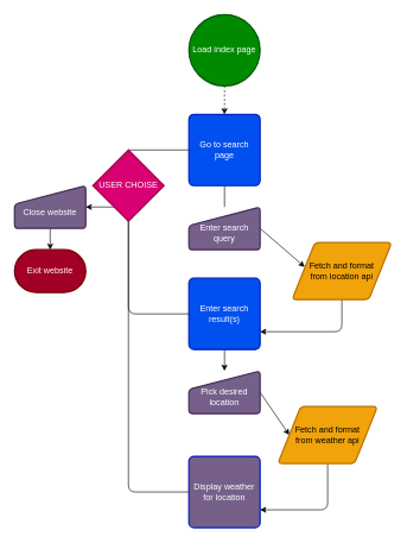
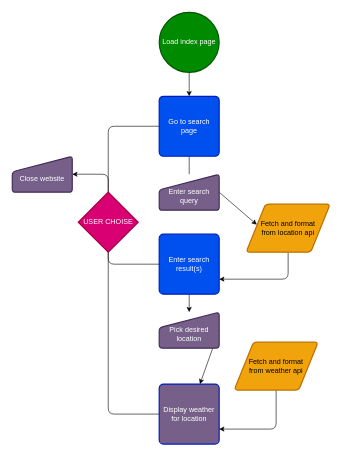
  <mxCell id="0" />
  <mxCell id="1" parent="0" />
- <mxCell id="2" style="edgeStyle=none;html=1;exitX=0.5;exitY=1;exitDx=0;exitDy=0;exitPerimeter=0;entryX=0.5;entryY=0;entryDx=0;entryDy=0;dashed=1;" parent="1" source="3" target="8" edge="1"><mxGeometry relative="1" as="geometry" /></mxCell>
+ <mxCell id="2" style="edgeStyle=none;html=1;exitX=0.5;exitY=1;exitDx=0;exitDy=0;exitPerimeter=0;entryX=0.5;entryY=0;entryDx=0;entryDy=0;" parent="1" source="3" target="8" edge="1"><mxGeometry relative="1" as="geometry" /></mxCell>
  <mxCell id="3" value="Load index page" style="strokeWidth=2;html=1;shape=mxgraph.flowchart.start_2;whiteSpace=wrap;fillColor=#008a00;fontColor=#ffffff;strokeColor=#005700;" parent="1" vertex="1"><mxGeometry x="265" y="20" width="100" height="100" as="geometry" /></mxCell>
  <mxCell id="4" style="edgeStyle=none;html=1;exitX=1;exitY=0.5;exitDx=0;exitDy=0;entryX=0.127;entryY=0.426;entryDx=0;entryDy=0;entryPerimeter=0;" parent="1" source="5" target="19" edge="1"><mxGeometry relative="1" as="geometry" /></mxCell>
  <mxCell id="5" value="&lt;br&gt;Enter search query" style="html=1;strokeWidth=2;shape=manualInput;whiteSpace=wrap;rounded=1;size=26;arcSize=11;fillColor=#76608a;strokeColor=#432D57;fontColor=#ffffff;" parent="1" vertex="1"><mxGeometry x="265" y="290" width="100" height="60" as="geometry" /></mxCell>
  <mxCell id="6" style="edgeStyle=none;html=1;exitX=0.5;exitY=1;exitDx=0;exitDy=0;entryX=0.5;entryY=0;entryDx=0;entryDy=0;endArrow=none;" parent="1" source="8" target="5" edge="1"><mxGeometry relative="1" as="geometry" /></mxCell>
  <mxCell id="7" style="edgeStyle=none;html=1;exitX=0;exitY=0.5;exitDx=0;exitDy=0;entryX=0.5;entryY=0;entryDx=0;entryDy=0;entryPerimeter=0;strokeColor=default;endArrow=none;endFill=0;" edge="1" parent="1" source="8" target="24"><mxGeometry relative="1" as="geometry"><Array as="points"><mxPoint x="180" y="210" /></Array></mxGeometry></mxCell>
  <mxCell id="8" value="Go to search page" style="rounded=1;whiteSpace=wrap;html=1;absoluteArcSize=1;arcSize=14;strokeWidth=2;fillColor=#0050ef;fontColor=#ffffff;strokeColor=#001DBC;" parent="1" vertex="1"><mxGeometry x="265" y="160" width="100" height="100" as="geometry" /></mxCell>
  <mxCell id="9" style="edgeStyle=none;html=1;exitX=0.5;exitY=1;exitDx=0;exitDy=0;entryX=0.5;entryY=0;entryDx=0;entryDy=0;" parent="1" source="10" target="12" edge="1"><mxGeometry relative="1" as="geometry" /></mxCell>
  <mxCell id="10" value="Enter search result(s)" style="rounded=1;whiteSpace=wrap;html=1;absoluteArcSize=1;arcSize=14;strokeWidth=2;fillColor=#0050ef;fontColor=#ffffff;strokeColor=#001DBC;" parent="1" vertex="1"><mxGeometry x="265" y="390" width="100" height="100" as="geometry" /></mxCell>
- <mxCell id="11" style="edgeStyle=none;html=1;exitX=1;exitY=0.5;exitDx=0;exitDy=0;entryX=0;entryY=0.5;entryDx=0;entryDy=0;" parent="1" source="12" target="21" edge="1"><mxGeometry relative="1" as="geometry" /></mxCell>
+ <mxCell id="11" style="edgeStyle=none;html=1;exitX=1;exitY=0.5;exitDx=0;exitDy=0;" parent="1" source="12" target="14" edge="1"><mxGeometry relative="1" as="geometry" /></mxCell>
  <mxCell id="12" value="&lt;br&gt;Pick desired location" style="html=1;strokeWidth=2;shape=manualInput;whiteSpace=wrap;rounded=1;size=26;arcSize=11;fillColor=#76608a;fontColor=#ffffff;strokeColor=#432D57;" parent="1" vertex="1"><mxGeometry x="265" y="520" width="100" height="60" as="geometry" /></mxCell>
  <mxCell id="13" style="edgeStyle=none;html=1;exitX=0;exitY=0.5;exitDx=0;exitDy=0;entryX=0.5;entryY=1;entryDx=0;entryDy=0;entryPerimeter=0;strokeColor=default;endArrow=none;endFill=0;" edge="1" parent="1" source="14" target="24"><mxGeometry relative="1" as="geometry"><Array as="points"><mxPoint x="180" y="690" /></Array></mxGeometry></mxCell>
  <mxCell id="14" value="Display weather for location" style="rounded=1;whiteSpace=wrap;html=1;absoluteArcSize=1;arcSize=14;strokeWidth=2;fillColor=#76608a;fontColor=#ffffff;strokeColor=#001DBC;" parent="1" vertex="1"><mxGeometry x="265" y="640" width="100" height="100" as="geometry" /></mxCell>
- <mxCell id="15" value="Exit website" style="strokeWidth=2;html=1;shape=mxgraph.flowchart.terminator;whiteSpace=wrap;fillColor=#a20025;fontColor=#ffffff;strokeColor=#6F0000;" parent="1" vertex="1"><mxGeometry x="20" y="350" width="100" height="60" as="geometry" /></mxCell>
- <mxCell id="16" style="edgeStyle=none;html=1;exitX=0.5;exitY=1;exitDx=0;exitDy=0;entryX=0.5;entryY=0;entryDx=0;entryDy=0;entryPerimeter=0;" parent="1" source="17" target="15" edge="1"><mxGeometry relative="1" as="geometry" /></mxCell>
  <mxCell id="17" value="&lt;br&gt;Close website" style="html=1;strokeWidth=2;shape=manualInput;whiteSpace=wrap;rounded=1;size=26;arcSize=11;fillColor=#76608a;fontColor=#ffffff;strokeColor=#432D57;" parent="1" vertex="1"><mxGeometry x="20" y="260" width="100" height="60" as="geometry" /></mxCell>
  <mxCell id="18" style="edgeStyle=none;html=1;exitX=0.5;exitY=1;exitDx=0;exitDy=0;entryX=1;entryY=0.75;entryDx=0;entryDy=0;" parent="1" source="19" target="10" edge="1"><mxGeometry relative="1" as="geometry"><Array as="points"><mxPoint x="480" y="465" /></Array></mxGeometry></mxCell>
  <mxCell id="19" value="Fetch and format &lt;br&gt;from location api" style="shape=parallelogram;html=1;strokeWidth=2;perimeter=parallelogramPerimeter;whiteSpace=wrap;rounded=1;arcSize=12;size=0.23;fillColor=#f0a30a;fontColor=#000000;strokeColor=#BD7000;" parent="1" vertex="1"><mxGeometry x="410" y="340" width="140" height="80" as="geometry" /></mxCell>
  <mxCell id="20" style="edgeStyle=none;html=1;exitX=0.5;exitY=1;exitDx=0;exitDy=0;entryX=1;entryY=0.75;entryDx=0;entryDy=0;" parent="1" source="21" target="14" edge="1"><mxGeometry relative="1" as="geometry"><Array as="points"><mxPoint x="460" y="715" /></Array></mxGeometry></mxCell>
  <mxCell id="21" value="Fetch and format &lt;br&gt;from weather api" style="shape=parallelogram;html=1;strokeWidth=2;perimeter=parallelogramPerimeter;whiteSpace=wrap;rounded=1;arcSize=12;size=0.23;fillColor=#f0a30a;fontColor=#000000;strokeColor=#BD7000;" parent="1" vertex="1"><mxGeometry x="390" y="570" width="140" height="80" as="geometry" /></mxCell>
  <mxCell id="22" value="" style="edgeStyle=none;html=1;exitX=0;exitY=0.5;exitDx=0;exitDy=0;entryX=0.5;entryY=1;entryDx=0;entryDy=0;endArrow=none;entryPerimeter=0;" edge="1" parent="1" source="10" target="24"><mxGeometry relative="1" as="geometry"><mxPoint x="265" y="440" as="sourcePoint" /><mxPoint x="120" y="290" as="targetPoint" /><Array as="points"><mxPoint x="180" y="440" /></Array></mxGeometry></mxCell>
  <mxCell id="23" style="edgeStyle=none;html=1;exitX=0.5;exitY=0;exitDx=0;exitDy=0;exitPerimeter=0;entryX=1;entryY=0.5;entryDx=0;entryDy=0;strokeColor=default;" edge="1" parent="1" source="24" target="17"><mxGeometry relative="1" as="geometry"><Array as="points"><mxPoint x="180" y="290" /></Array></mxGeometry></mxCell>
- <mxCell id="24" value="USER CHOISE" style="strokeWidth=2;html=1;shape=mxgraph.flowchart.decision;whiteSpace=wrap;fillColor=#d80073;fontColor=#ffffff;strokeColor=#A50040;" vertex="1" parent="1"><mxGeometry x="130" y="210" width="100" height="100" as="geometry" /></mxCell>
+ <mxCell id="24" value="USER CHOISE" style="strokeWidth=2;html=1;shape=mxgraph.flowchart.decision;whiteSpace=wrap;fillColor=#d80073;fontColor=#ffffff;strokeColor=#A50040;" vertex="1" parent="1"><mxGeometry x="130" y="320" width="100" height="100" as="geometry" /></mxCell>
